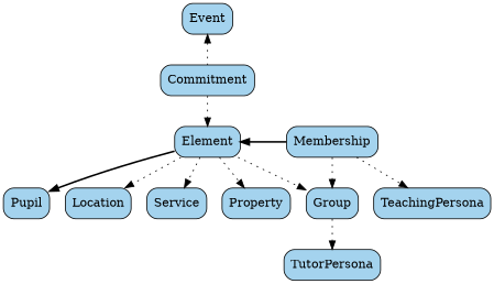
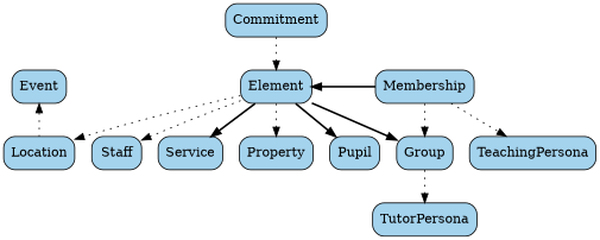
  digraph {
    rankdir=TB
    node [fillcolor=lightskyblue2 shape=box style="filled,rounded"]
    edge [style=dotted]
    Element
    Membership
    Pupil
+   Staff
    Location
    Service
    Property
    Group
    TeachingPersona
    TutorPersona
    Commitment
    Event
    subgraph sub_1 {
      rank=same
      Element
      Membership
    }
    subgraph sub_2 {
      rank=same
      Pupil
+     Staff
      Location
      Service
      Property
      Group
    }
    Element -> Membership [dir=back style=bold]
    Element -> Pupil [style=bold]
+   Element -> Staff
    Element -> Location
-   Element -> Service
+   Element -> Service [style=bold]
    Element -> Property
-   Element -> Group
+   Element -> Group [style=bold]
    Membership -> Group
    Membership -> TeachingPersona
    Group -> TutorPersona
    Commitment -> Element
-   Event -> Commitment [dir=back]
+   Event -> Location [dir=back]
  }
